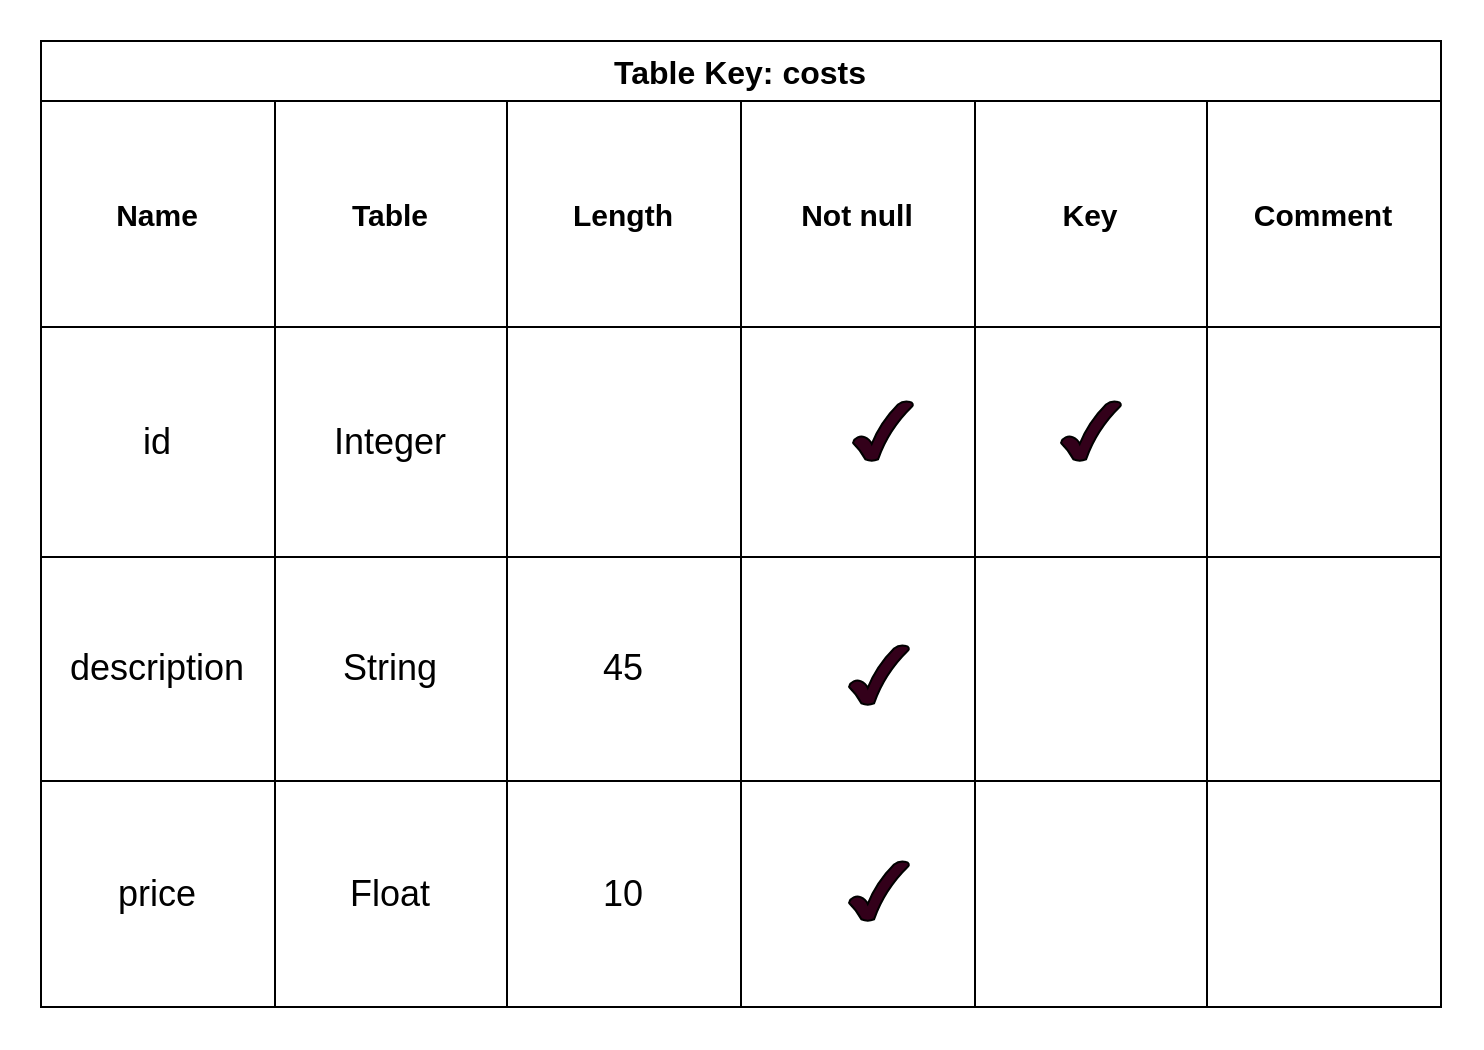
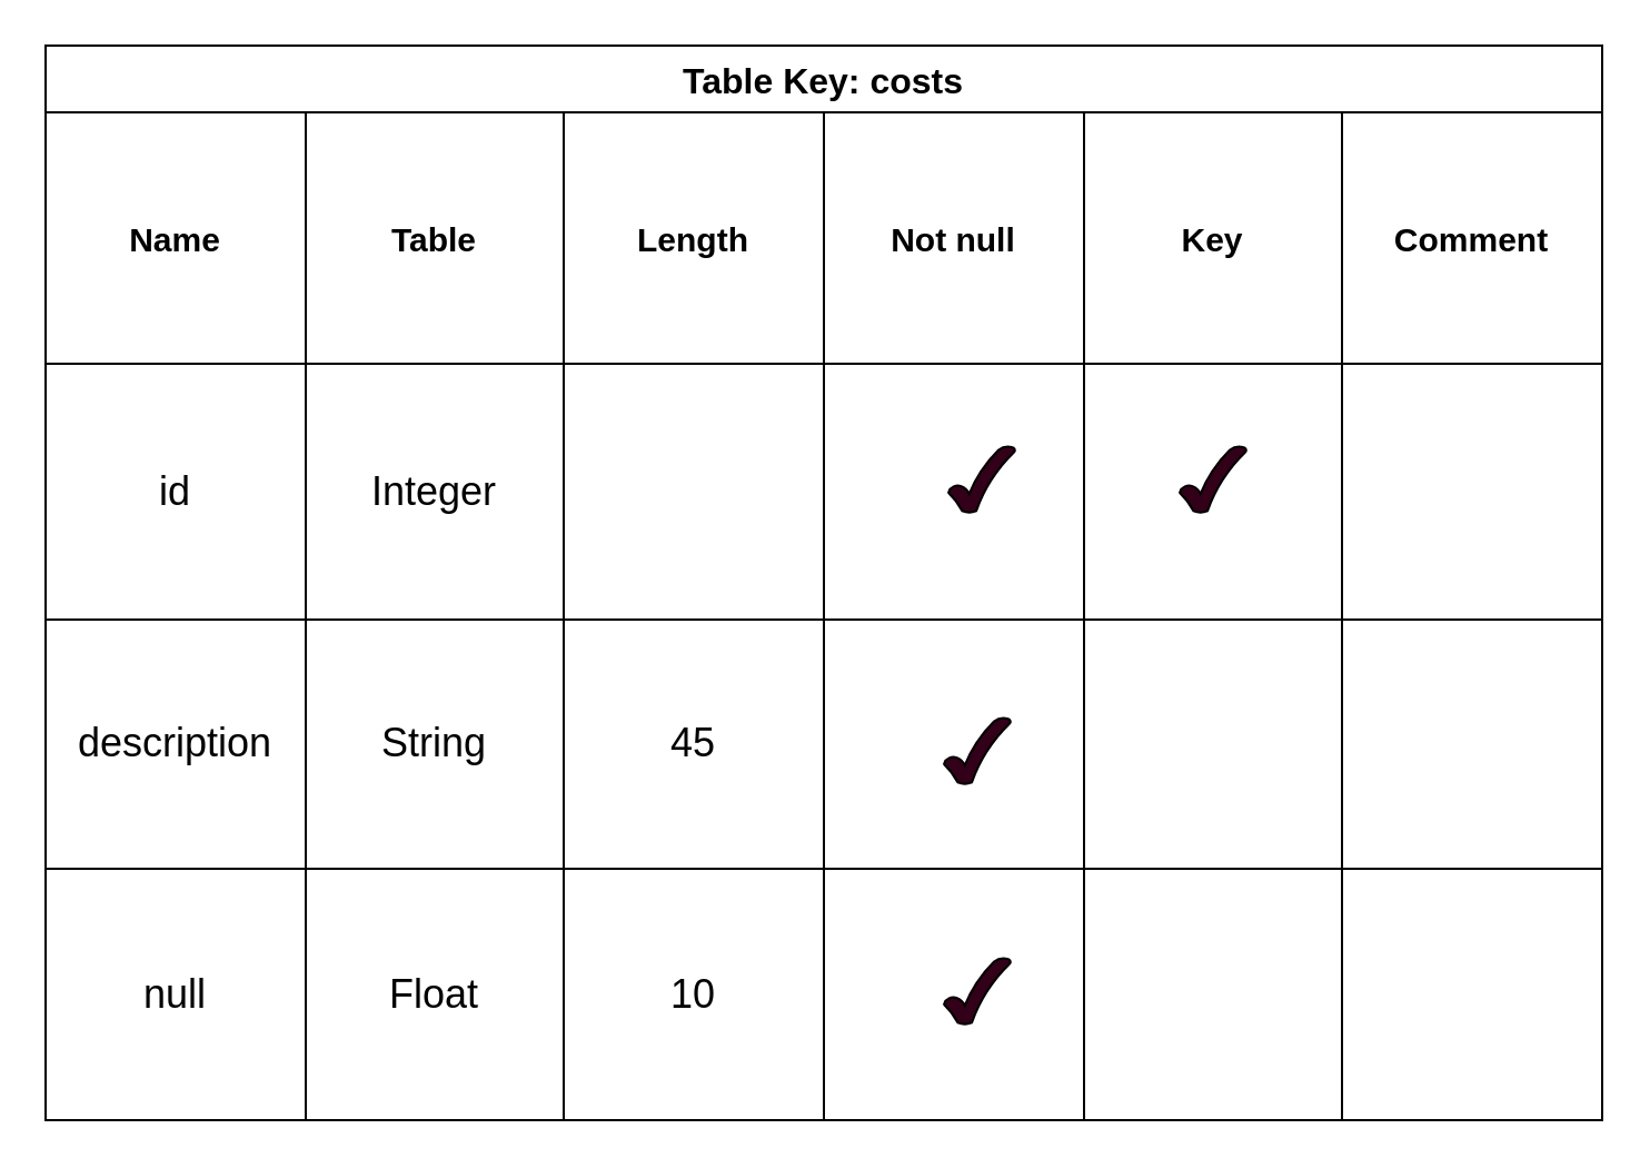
  <mxCell id="0" />
  <mxCell id="1" parent="0" />
  <mxCell id="2" value="Table Key: costs" style="shape=table;startSize=30;container=1;collapsible=0;childLayout=tableLayout;fontSize=16;fontStyle=1" vertex="1" parent="1"><mxGeometry x="20" y="20" width="700" height="483" as="geometry" /></mxCell>
  <mxCell id="3" value="" style="shape=tableRow;horizontal=0;startSize=0;swimlaneHead=0;swimlaneBody=0;strokeColor=inherit;top=0;left=0;bottom=0;right=0;collapsible=0;dropTarget=0;fillColor=none;points=[[0,0.5],[1,0.5]];portConstraint=eastwest;" vertex="1" parent="2"><mxGeometry y="30" width="700" height="113" as="geometry" /></mxCell>
  <mxCell id="4" value="Name" style="shape=partialRectangle;html=1;whiteSpace=wrap;connectable=0;strokeColor=inherit;overflow=hidden;fillColor=none;top=0;left=0;bottom=0;right=0;pointerEvents=1;fontStyle=1;fontSize=15;" vertex="1" parent="3"><mxGeometry width="117" height="113" as="geometry"><mxRectangle width="117" height="113" as="alternateBounds" /></mxGeometry></mxCell>
  <mxCell id="5" value="Table" style="shape=partialRectangle;html=1;whiteSpace=wrap;connectable=0;strokeColor=inherit;overflow=hidden;fillColor=none;top=0;left=0;bottom=0;right=0;pointerEvents=1;fontStyle=1;fontSize=15;" vertex="1" parent="3"><mxGeometry x="117" width="116" height="113" as="geometry"><mxRectangle width="116" height="113" as="alternateBounds" /></mxGeometry></mxCell>
  <mxCell id="6" value="Length" style="shape=partialRectangle;html=1;whiteSpace=wrap;connectable=0;strokeColor=inherit;overflow=hidden;fillColor=none;top=0;left=0;bottom=0;right=0;pointerEvents=1;fontStyle=1;fontSize=15;" vertex="1" parent="3"><mxGeometry x="233" width="117" height="113" as="geometry"><mxRectangle width="117" height="113" as="alternateBounds" /></mxGeometry></mxCell>
  <mxCell id="7" value="Not null" style="shape=partialRectangle;html=1;whiteSpace=wrap;connectable=0;strokeColor=inherit;overflow=hidden;fillColor=none;top=0;left=0;bottom=0;right=0;pointerEvents=1;fontStyle=1;fontSize=15;" vertex="1" parent="3"><mxGeometry x="350" width="117" height="113" as="geometry"><mxRectangle width="117" height="113" as="alternateBounds" /></mxGeometry></mxCell>
  <mxCell id="8" value="Key" style="shape=partialRectangle;html=1;whiteSpace=wrap;connectable=0;strokeColor=inherit;overflow=hidden;fillColor=none;top=0;left=0;bottom=0;right=0;pointerEvents=1;fontStyle=1;fontSize=15;" vertex="1" parent="3"><mxGeometry x="467" width="116" height="113" as="geometry"><mxRectangle width="116" height="113" as="alternateBounds" /></mxGeometry></mxCell>
  <mxCell id="9" value="Comment" style="shape=partialRectangle;html=1;whiteSpace=wrap;connectable=0;strokeColor=inherit;overflow=hidden;fillColor=none;top=0;left=0;bottom=0;right=0;pointerEvents=1;fontStyle=1;fontSize=15;" vertex="1" parent="3"><mxGeometry x="583" width="117" height="113" as="geometry"><mxRectangle width="117" height="113" as="alternateBounds" /></mxGeometry></mxCell>
  <mxCell id="10" value="" style="shape=tableRow;horizontal=0;startSize=0;swimlaneHead=0;swimlaneBody=0;strokeColor=inherit;top=0;left=0;bottom=0;right=0;collapsible=0;dropTarget=0;fillColor=none;points=[[0,0.5],[1,0.5]];portConstraint=eastwest;" vertex="1" parent="2"><mxGeometry y="143" width="700" height="115" as="geometry" /></mxCell>
  <mxCell id="11" value="id" style="shape=partialRectangle;html=1;whiteSpace=wrap;connectable=0;strokeColor=inherit;overflow=hidden;fillColor=none;top=0;left=0;bottom=0;right=0;pointerEvents=1;fontSize=18;" vertex="1" parent="10"><mxGeometry width="117" height="115" as="geometry"><mxRectangle width="117" height="115" as="alternateBounds" /></mxGeometry></mxCell>
  <mxCell id="12" value="&lt;span&gt;Integer&lt;/span&gt;" style="shape=partialRectangle;html=1;whiteSpace=wrap;connectable=0;strokeColor=inherit;overflow=hidden;fillColor=none;top=0;left=0;bottom=0;right=0;pointerEvents=1;fontSize=18;" vertex="1" parent="10"><mxGeometry x="117" width="116" height="115" as="geometry"><mxRectangle width="116" height="115" as="alternateBounds" /></mxGeometry></mxCell>
  <mxCell id="13" value="" style="shape=partialRectangle;html=1;whiteSpace=wrap;connectable=0;strokeColor=inherit;overflow=hidden;fillColor=none;top=0;left=0;bottom=0;right=0;pointerEvents=1;fontSize=18;" vertex="1" parent="10"><mxGeometry x="233" width="117" height="115" as="geometry"><mxRectangle width="117" height="115" as="alternateBounds" /></mxGeometry></mxCell>
  <mxCell id="14" value="" style="shape=partialRectangle;html=1;whiteSpace=wrap;connectable=0;strokeColor=inherit;overflow=hidden;fillColor=none;top=0;left=0;bottom=0;right=0;pointerEvents=1;" vertex="1" parent="10"><mxGeometry x="350" width="117" height="115" as="geometry"><mxRectangle width="117" height="115" as="alternateBounds" /></mxGeometry></mxCell>
  <mxCell id="15" value="" style="shape=partialRectangle;html=1;whiteSpace=wrap;connectable=0;strokeColor=inherit;overflow=hidden;fillColor=none;top=0;left=0;bottom=0;right=0;pointerEvents=1;" vertex="1" parent="10"><mxGeometry x="467" width="116" height="115" as="geometry"><mxRectangle width="116" height="115" as="alternateBounds" /></mxGeometry></mxCell>
  <mxCell id="16" value="" style="shape=partialRectangle;html=1;whiteSpace=wrap;connectable=0;strokeColor=inherit;overflow=hidden;fillColor=none;top=0;left=0;bottom=0;right=0;pointerEvents=1;" vertex="1" parent="10"><mxGeometry x="583" width="117" height="115" as="geometry"><mxRectangle width="117" height="115" as="alternateBounds" /></mxGeometry></mxCell>
  <mxCell id="17" value="" style="shape=tableRow;horizontal=0;startSize=0;swimlaneHead=0;swimlaneBody=0;strokeColor=inherit;top=0;left=0;bottom=0;right=0;collapsible=0;dropTarget=0;fillColor=none;points=[[0,0.5],[1,0.5]];portConstraint=eastwest;" vertex="1" parent="2"><mxGeometry y="258" width="700" height="112" as="geometry" /></mxCell>
  <mxCell id="18" value="&lt;span&gt;description&lt;/span&gt;" style="shape=partialRectangle;html=1;whiteSpace=wrap;connectable=0;strokeColor=inherit;overflow=hidden;fillColor=none;top=0;left=0;bottom=0;right=0;pointerEvents=1;fontSize=18;" vertex="1" parent="17"><mxGeometry width="117" height="112" as="geometry"><mxRectangle width="117" height="112" as="alternateBounds" /></mxGeometry></mxCell>
  <mxCell id="19" value="&lt;span&gt;String&lt;/span&gt;" style="shape=partialRectangle;html=1;whiteSpace=wrap;connectable=0;strokeColor=inherit;overflow=hidden;fillColor=none;top=0;left=0;bottom=0;right=0;pointerEvents=1;fontSize=18;" vertex="1" parent="17"><mxGeometry x="117" width="116" height="112" as="geometry"><mxRectangle width="116" height="112" as="alternateBounds" /></mxGeometry></mxCell>
  <mxCell id="20" value="45" style="shape=partialRectangle;html=1;whiteSpace=wrap;connectable=0;strokeColor=inherit;overflow=hidden;fillColor=none;top=0;left=0;bottom=0;right=0;pointerEvents=1;fontSize=18;" vertex="1" parent="17"><mxGeometry x="233" width="117" height="112" as="geometry"><mxRectangle width="117" height="112" as="alternateBounds" /></mxGeometry></mxCell>
  <mxCell id="21" value="" style="shape=partialRectangle;html=1;whiteSpace=wrap;connectable=0;strokeColor=inherit;overflow=hidden;fillColor=none;top=0;left=0;bottom=0;right=0;pointerEvents=1;" vertex="1" parent="17"><mxGeometry x="350" width="117" height="112" as="geometry"><mxRectangle width="117" height="112" as="alternateBounds" /></mxGeometry></mxCell>
  <mxCell id="22" value="" style="shape=partialRectangle;html=1;whiteSpace=wrap;connectable=0;strokeColor=inherit;overflow=hidden;fillColor=none;top=0;left=0;bottom=0;right=0;pointerEvents=1;" vertex="1" parent="17"><mxGeometry x="467" width="116" height="112" as="geometry"><mxRectangle width="116" height="112" as="alternateBounds" /></mxGeometry></mxCell>
  <mxCell id="23" value="" style="shape=partialRectangle;html=1;whiteSpace=wrap;connectable=0;strokeColor=inherit;overflow=hidden;fillColor=none;top=0;left=0;bottom=0;right=0;pointerEvents=1;" vertex="1" parent="17"><mxGeometry x="583" width="117" height="112" as="geometry"><mxRectangle width="117" height="112" as="alternateBounds" /></mxGeometry></mxCell>
  <mxCell id="24" value="" style="shape=tableRow;horizontal=0;startSize=0;swimlaneHead=0;swimlaneBody=0;strokeColor=inherit;top=0;left=0;bottom=0;right=0;collapsible=0;dropTarget=0;fillColor=none;points=[[0,0.5],[1,0.5]];portConstraint=eastwest;" vertex="1" parent="2"><mxGeometry y="370" width="700" height="113" as="geometry" /></mxCell>
- <mxCell id="25" value="&lt;span&gt;price&lt;/span&gt;" style="shape=partialRectangle;html=1;whiteSpace=wrap;connectable=0;strokeColor=inherit;overflow=hidden;fillColor=none;top=0;left=0;bottom=0;right=0;pointerEvents=1;fontSize=18;" vertex="1" parent="24"><mxGeometry width="117" height="113" as="geometry"><mxRectangle width="117" height="113" as="alternateBounds" /></mxGeometry></mxCell>
+ <mxCell id="25" value="&lt;span&gt;null&lt;/span&gt;" style="shape=partialRectangle;html=1;whiteSpace=wrap;connectable=0;strokeColor=inherit;overflow=hidden;fillColor=none;top=0;left=0;bottom=0;right=0;pointerEvents=1;fontSize=18;" vertex="1" parent="24"><mxGeometry width="117" height="113" as="geometry"><mxRectangle width="117" height="113" as="alternateBounds" /></mxGeometry></mxCell>
  <mxCell id="26" value="&lt;span&gt;Float&lt;/span&gt;" style="shape=partialRectangle;html=1;whiteSpace=wrap;connectable=0;strokeColor=inherit;overflow=hidden;fillColor=none;top=0;left=0;bottom=0;right=0;pointerEvents=1;fontSize=18;" vertex="1" parent="24"><mxGeometry x="117" width="116" height="113" as="geometry"><mxRectangle width="116" height="113" as="alternateBounds" /></mxGeometry></mxCell>
  <mxCell id="27" value="10" style="shape=partialRectangle;html=1;whiteSpace=wrap;connectable=0;strokeColor=inherit;overflow=hidden;fillColor=none;top=0;left=0;bottom=0;right=0;pointerEvents=1;fontSize=18;" vertex="1" parent="24"><mxGeometry x="233" width="117" height="113" as="geometry"><mxRectangle width="117" height="113" as="alternateBounds" /></mxGeometry></mxCell>
  <mxCell id="28" value="" style="shape=partialRectangle;html=1;whiteSpace=wrap;connectable=0;strokeColor=inherit;overflow=hidden;fillColor=none;top=0;left=0;bottom=0;right=0;pointerEvents=1;" vertex="1" parent="24"><mxGeometry x="350" width="117" height="113" as="geometry"><mxRectangle width="117" height="113" as="alternateBounds" /></mxGeometry></mxCell>
  <mxCell id="29" value="" style="shape=partialRectangle;html=1;whiteSpace=wrap;connectable=0;strokeColor=inherit;overflow=hidden;fillColor=none;top=0;left=0;bottom=0;right=0;pointerEvents=1;" vertex="1" parent="24"><mxGeometry x="467" width="116" height="113" as="geometry"><mxRectangle width="116" height="113" as="alternateBounds" /></mxGeometry></mxCell>
  <mxCell id="30" value="" style="shape=partialRectangle;html=1;whiteSpace=wrap;connectable=0;strokeColor=inherit;overflow=hidden;fillColor=none;top=0;left=0;bottom=0;right=0;pointerEvents=1;" vertex="1" parent="24"><mxGeometry x="583" width="117" height="113" as="geometry"><mxRectangle width="117" height="113" as="alternateBounds" /></mxGeometry></mxCell>
  <mxCell id="31" value="" style="verticalLabelPosition=bottom;verticalAlign=top;html=1;shape=mxgraph.basic.tick;fillColor=#33001A;" vertex="1" parent="1"><mxGeometry x="426" y="200" width="30" height="30" as="geometry" /></mxCell>
  <mxCell id="32" value="" style="verticalLabelPosition=bottom;verticalAlign=top;html=1;shape=mxgraph.basic.tick;fillColor=#33001A;" vertex="1" parent="1"><mxGeometry x="424" y="322" width="30" height="30" as="geometry" /></mxCell>
  <mxCell id="33" value="" style="verticalLabelPosition=bottom;verticalAlign=top;html=1;shape=mxgraph.basic.tick;fillColor=#33001A;" vertex="1" parent="1"><mxGeometry x="424" y="430" width="30" height="30" as="geometry" /></mxCell>
  <mxCell id="34" value="" style="verticalLabelPosition=bottom;verticalAlign=top;html=1;shape=mxgraph.basic.tick;fillColor=#33001A;" vertex="1" parent="1"><mxGeometry x="530" y="200" width="30" height="30" as="geometry" /></mxCell>
